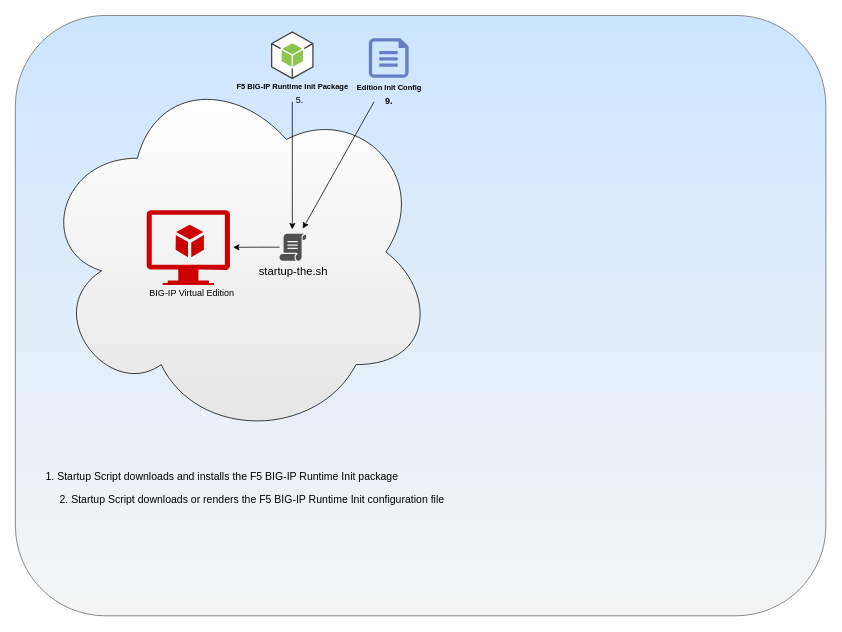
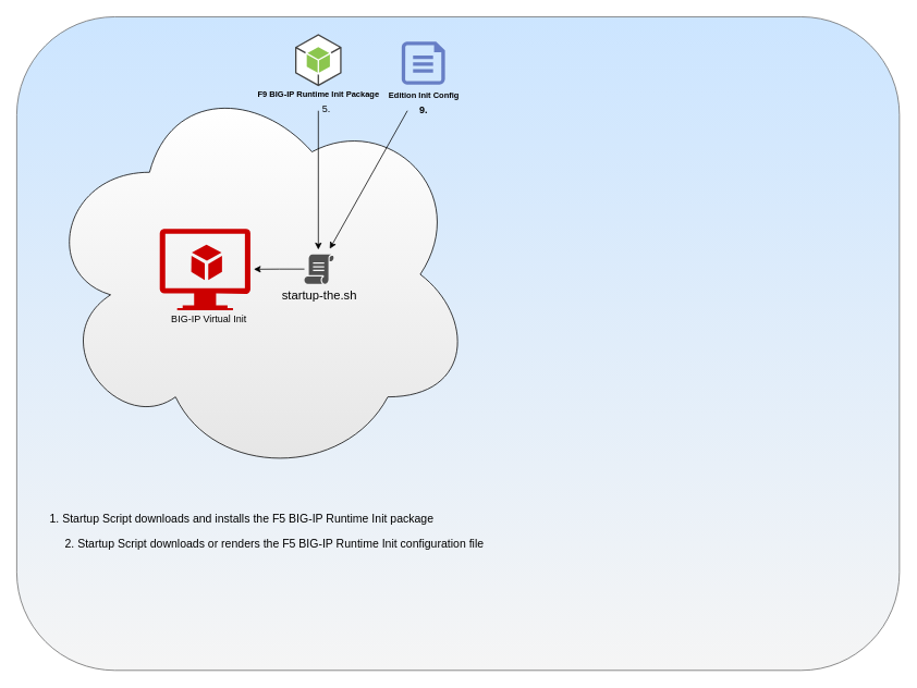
  <mxCell id="0" />
  <mxCell id="1" parent="0" />
  <mxCell id="2" value="" style="whiteSpace=wrap;html=1;rounded=1;fillColor=#f5f5f5;strokeColor=#666666;fontColor=#333333;gradientColor=#CCE5FF;gradientDirection=north;" parent="1" vertex="1"><mxGeometry x="20" y="20" width="1080" height="800" as="geometry" /></mxCell>
  <mxCell id="3" value="" style="ellipse;shape=cloud;whiteSpace=wrap;html=1;gradientColor=#E6E6E6;gradientDirection=south;" parent="1" vertex="1"><mxGeometry x="50" y="85.3" width="530" height="500" as="geometry" /></mxCell>
  <mxCell id="4" value="" style="group" parent="1" vertex="1" connectable="0"><mxGeometry x="355" y="300.8" width="95" height="69" as="geometry" /></mxCell>
  <mxCell id="5" value="" style="pointerEvents=1;shadow=0;dashed=0;html=1;strokeColor=none;fillColor=#505050;labelPosition=center;verticalLabelPosition=bottom;verticalAlign=top;outlineConnect=0;align=center;shape=mxgraph.office.concepts.script;" parent="4" vertex="1"><mxGeometry x="17" y="10" width="36" height="36" as="geometry" /></mxCell>
  <mxCell id="6" value="&lt;font style=&quot;font-size: 15px;&quot;&gt;startup-the.sh&lt;/font&gt;" style="text;html=1;resizable=0;autosize=1;align=center;verticalAlign=middle;points=[];fillColor=none;strokeColor=none;rounded=0;opacity=50;fontSize=15;" parent="4" vertex="1"><mxGeometry x="-25" y="49" width="120" height="20" as="geometry" /></mxCell>
  <mxCell id="7" value="" style="group" parent="1" vertex="1" connectable="0"><mxGeometry x="195" y="279.44" width="139.998" height="121.63" as="geometry" /></mxCell>
  <mxCell id="8" value="" style="aspect=fixed;pointerEvents=1;shadow=0;dashed=0;html=1;strokeColor=none;labelPosition=center;verticalLabelPosition=bottom;verticalAlign=top;align=center;fillColor=#CC0000;shape=mxgraph.azure.virtual_machine_feature" parent="7" vertex="1"><mxGeometry width="110.884" height="99.792" as="geometry" /></mxCell>
- <mxCell id="9" value="BIG-IP Virtual Edition" style="text;html=1;align=center;verticalAlign=middle;resizable=0;points=[];autosize=1;" parent="7" vertex="1"><mxGeometry x="-5.002" y="101.627" width="130" height="20" as="geometry" /></mxCell>
+ <mxCell id="9" value="BIG-IP Virtual Init" style="text;html=1;align=center;verticalAlign=middle;resizable=0;points=[];autosize=1;" parent="7" vertex="1"><mxGeometry x="-5.002" y="101.627" width="130" height="20" as="geometry" /></mxCell>
  <mxCell id="10" value="&lt;font style=&quot;font-size: 14px&quot;&gt;1. Startup Script downloads and installs the F5 BIG-IP Runtime Init package&lt;/font&gt;" style="text;html=1;resizable=0;autosize=1;align=center;verticalAlign=middle;points=[];fillColor=none;strokeColor=none;rounded=0;" parent="1" vertex="1"><mxGeometry x="50" y="625" width="490" height="20" as="geometry" /></mxCell>
  <mxCell id="11" value="" style="edgeStyle=orthogonalEdgeStyle;rounded=0;orthogonalLoop=1;jettySize=auto;html=1;" parent="1" source="5" edge="1"><mxGeometry relative="1" as="geometry"><mxPoint x="310" y="329" as="targetPoint" /></mxGeometry></mxCell>
  <mxCell id="12" value="" style="group" parent="1" vertex="1" connectable="0"><mxGeometry x="458" y="50.5" width="115" height="105" as="geometry" /></mxCell>
  <mxCell id="13" value="" style="group" parent="12" vertex="1" connectable="0"><mxGeometry width="115" height="105.0" as="geometry" /></mxCell>
  <mxCell id="14" value="" style="pointerEvents=1;shadow=0;dashed=0;html=1;strokeColor=none;labelPosition=center;verticalLabelPosition=bottom;verticalAlign=top;align=center;fillColor=#00188D;shape=mxgraph.azure.file;rounded=1;opacity=50;" parent="13" vertex="1"><mxGeometry x="33" width="53" height="52.55" as="geometry" /></mxCell>
  <mxCell id="15" value="&lt;b&gt;9.&lt;/b&gt;" style="text;html=1;strokeColor=none;fillColor=none;align=center;verticalAlign=middle;whiteSpace=wrap;rounded=0;" parent="13" vertex="1"><mxGeometry x="40" y="73.266" width="40" height="22.362" as="geometry" /></mxCell>
  <mxCell id="16" value="&lt;font style=&quot;font-size: 10px&quot;&gt;&lt;b&gt;Edition Init Config&lt;/b&gt;&lt;/font&gt;" style="text;html=1;align=center;verticalAlign=middle;resizable=0;points=[];autosize=1;spacing=0;" parent="13" vertex="1"><mxGeometry x="4.5" y="55.905" width="110" height="20" as="geometry" /></mxCell>
  <mxCell id="17" value="" style="group" parent="1" vertex="1" connectable="0"><mxGeometry x="329" y="55" width="140" height="90" as="geometry" /></mxCell>
- <mxCell id="18" value="&lt;font style=&quot;font-size: 10px&quot;&gt;&lt;b&gt;F5 BIG-IP Runtime Init Package&lt;/b&gt;&lt;/font&gt;" style="text;html=1;resizable=0;autosize=1;align=center;verticalAlign=middle;points=[];fillColor=none;strokeColor=none;rounded=0;opacity=50;spacing=0;" parent="17" vertex="1"><mxGeometry x="-20" y="50" width="160" height="20" as="geometry" /></mxCell>
+ <mxCell id="18" value="&lt;font style=&quot;font-size: 10px&quot;&gt;&lt;b&gt;F9 BIG-IP Runtime Init Package&lt;/b&gt;&lt;/font&gt;" style="text;html=1;resizable=0;autosize=1;align=center;verticalAlign=middle;points=[];fillColor=none;strokeColor=none;rounded=0;opacity=50;spacing=0;" parent="17" vertex="1"><mxGeometry x="-20" y="50" width="160" height="20" as="geometry" /></mxCell>
  <mxCell id="19" value="" style="outlineConnect=0;dashed=0;verticalLabelPosition=bottom;verticalAlign=top;align=center;html=1;shape=mxgraph.aws3.android;fillColor=#8CC64F;gradientColor=none;" parent="17" vertex="1"><mxGeometry x="31.62" y="-14" width="56.75" height="64" as="geometry" /></mxCell>
  <mxCell id="20" value="5." style="text;html=1;strokeColor=none;fillColor=none;align=center;verticalAlign=middle;whiteSpace=wrap;rounded=0;" parent="17" vertex="1"><mxGeometry x="50" y="68" width="40" height="20" as="geometry" /></mxCell>
  <mxCell id="21" value="" style="endArrow=classic;html=1;" parent="1" edge="1"><mxGeometry width="50" height="50" relative="1" as="geometry"><mxPoint x="389" y="135" as="sourcePoint" /><mxPoint x="389" y="305" as="targetPoint" /></mxGeometry></mxCell>
  <mxCell id="22" value="" style="endArrow=classic;html=1;exitX=0;exitY=0.5;exitDx=0;exitDy=0;" parent="1" source="15" edge="1"><mxGeometry width="50" height="50" relative="1" as="geometry"><mxPoint x="498" y="144" as="sourcePoint" /><mxPoint x="403" y="304" as="targetPoint" /></mxGeometry></mxCell>
  <mxCell id="23" value="&lt;font style=&quot;font-size: 14px&quot;&gt;2. Startup Script downloads or renders the F5 BIG-IP Runtime Init configuration file&lt;/font&gt;" style="text;html=1;resizable=0;autosize=1;align=center;verticalAlign=middle;points=[];fillColor=none;strokeColor=none;rounded=0;" parent="1" vertex="1"><mxGeometry x="70" y="655" width="530" height="20" as="geometry" /></mxCell>
